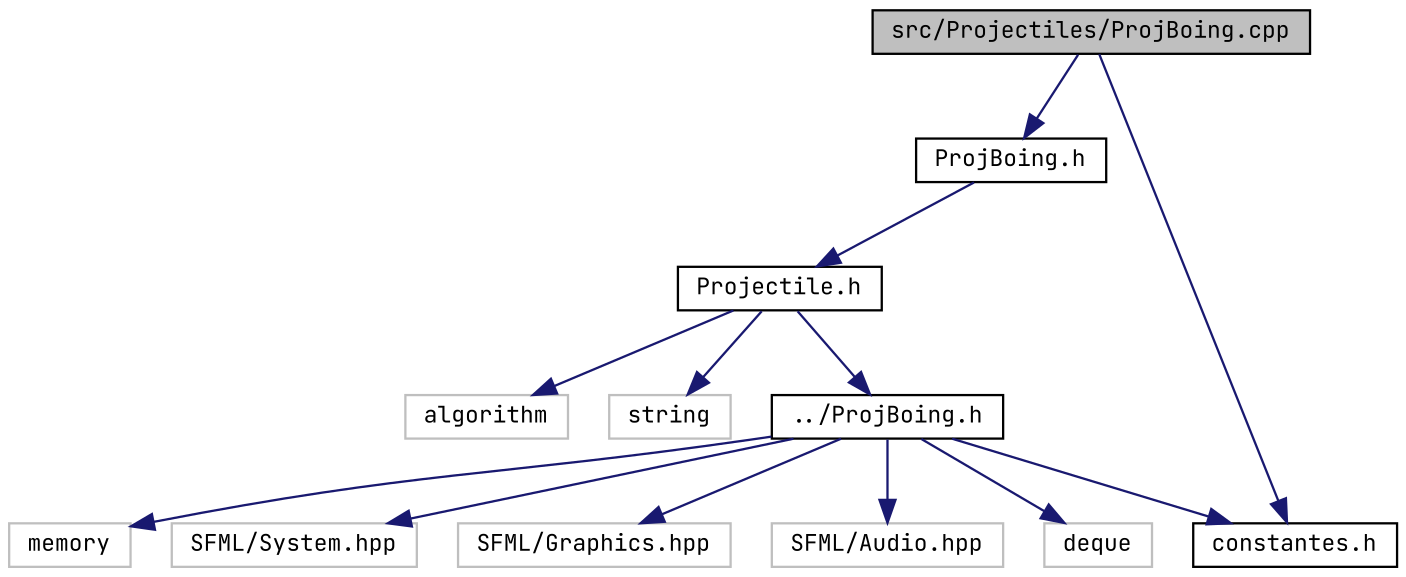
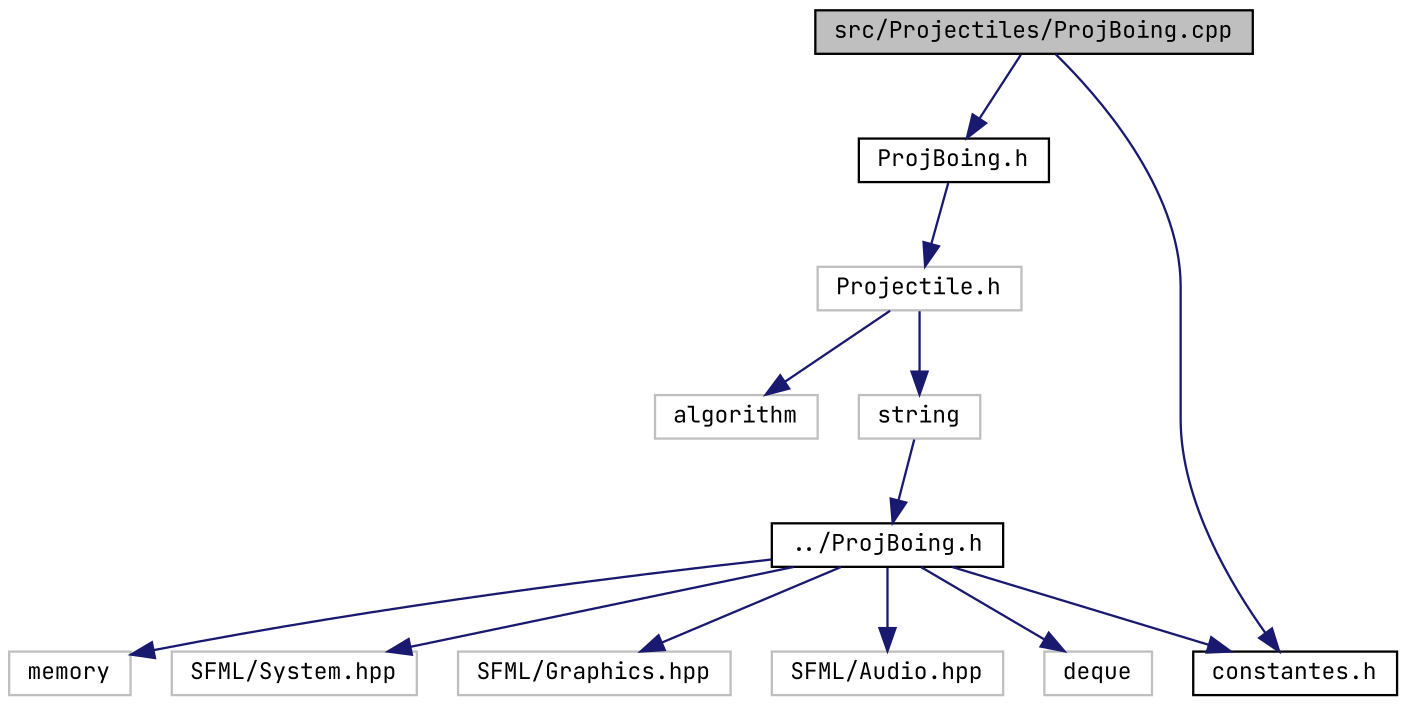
  digraph {
    fontname="JetBrains Mono"
    node [color=grey75 fillcolor=white fontname="JetBrains Mono" fontsize=10 shape=record style=filled]
    edge [color=midnightblue fontname="JetBrains Mono" fontsize=10 labelfontname=Helvetica labelfontsize=10 style=solid]
    n1 [color=black fillcolor=grey75 fontcolor=black height=0.2 label="src/Projectiles/ProjBoing.cpp" width=0.4]
    n2 [color=black height=0.2 label="ProjBoing.h" width=0.4]
    n3 [color=black height=0.2 label="constantes.h" width=0.4]
-   n4 [color=black height=0.2 label="Projectile.h" width=0.4]
+   n4 [height=0.2 label="Projectile.h" width=0.4]
    n5 [height=0.2 label=string width=0.4]
    n6 [height=0.2 label=algorithm width=0.4]
    n7 [color=black height=0.2 label="../ProjBoing.h" width=0.4]
    n8 [height=0.2 label=memory width=0.4]
    n9 [height=0.2 label="SFML/System.hpp" width=0.4]
    n10 [height=0.2 label="SFML/Graphics.hpp" width=0.4]
    n11 [height=0.2 label="SFML/Audio.hpp" width=0.4]
    n12 [height=0.2 label=deque width=0.4]
    n1 -> n2
    n1 -> n3
    n2 -> n4
    n4 -> n5
    n4 -> n6
-   n4 -> n7
+   n5 -> n7
    n7 -> n3
    n7 -> n8
    n7 -> n9
    n7 -> n10
    n7 -> n11
    n7 -> n12
  }
